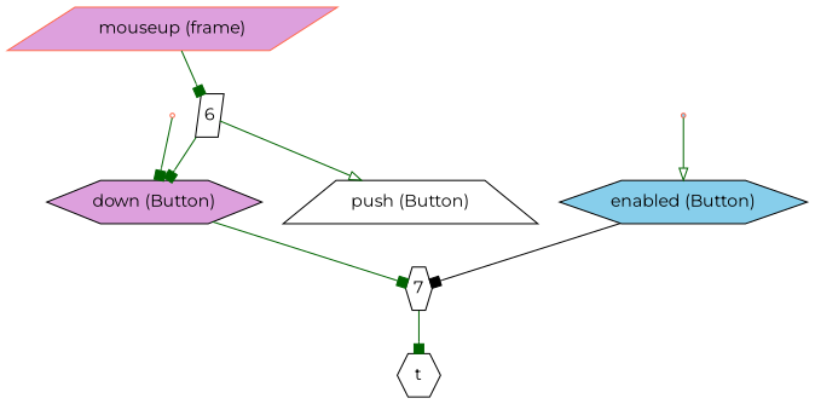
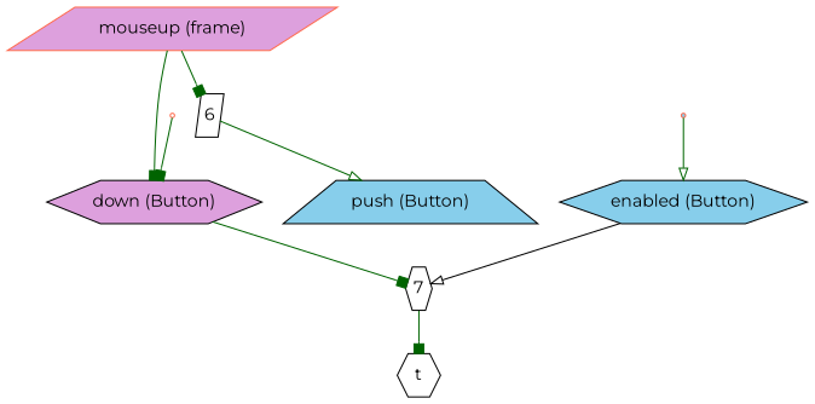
  digraph {
    fontname=Montserrat
    node [fillcolor=white fontname=Montserrat shape=hexagon style=filled]
    edge [arrowhead=box color=darkgreen fontname=Montserrat]
    n1 [color="#ff6a4d" fillcolor=plum label="mouseup (frame)" shape=parallelogram]
    n2 [fixedsize=true label=6 shape=parallelogram width=0.3]
    n3 [fillcolor=plum label="down (Button)"]
-   n4 [label="push (Button)" shape=trapezium]
+   n4 [fillcolor=skyblue label="push (Button)" shape=trapezium]
    n5 [fixedsize=true label=7 width=0.3]
    t [fixedsize=true width=0.5]
    n7 [fillcolor=skyblue label="enabled (Button)"]
    init_down [color="#ff6a4d" shape=point]
    init_enabled [color="#ff6a4d" fillcolor=skyblue shape=point]
    n1 -> n2
-   n2 -> n3
+   n1 -> n3
    n2 -> n4 [arrowhead=onormal]
    n3 -> n5
    n5 -> t
-   n7 -> n5 [color=black]
+   n7 -> n5 [arrowhead=onormal color=black]
    init_down -> n3
    init_enabled -> n7 [arrowhead=onormal]
  }
